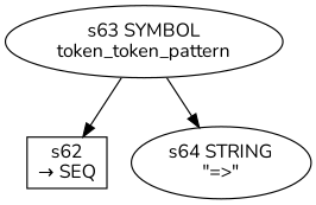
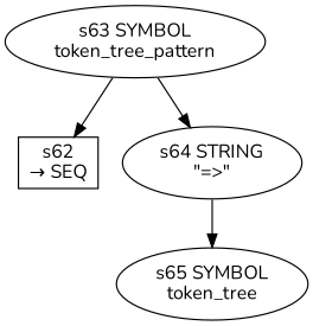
  digraph {
    fontname=Nunito
    rankdir=TB
    node [fontname=Nunito]
    edge [fontname=Nunito]
    n1 [fixedsize=false label="s62\n&rarr; SEQ" peripheries=1 shape=record]
-   n2 [label="s63 SYMBOL\ntoken_token_pattern"]
+   n2 [label="s63 SYMBOL\ntoken_tree_pattern"]
    n3 [label="s64 STRING\n\"=>\""]
+   n4 [label="s65 SYMBOL\ntoken_tree"]
    n2 -> n1
    n2 -> n3
+   n3 -> n4
  }
